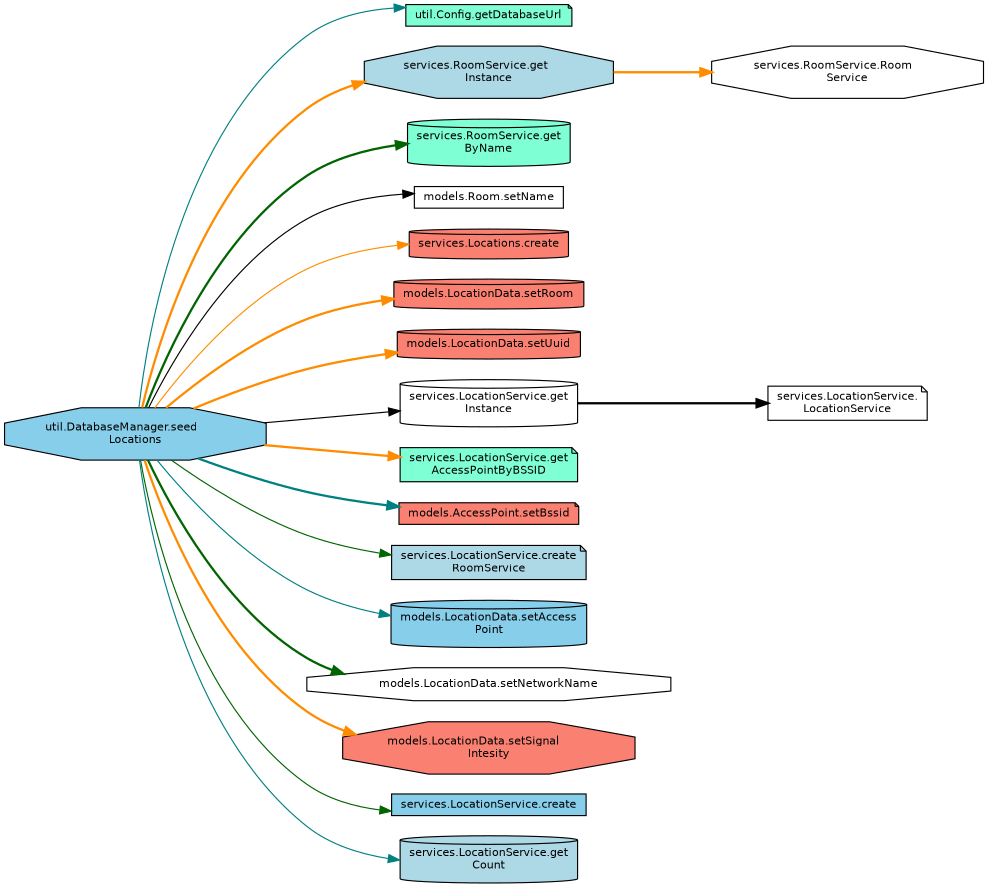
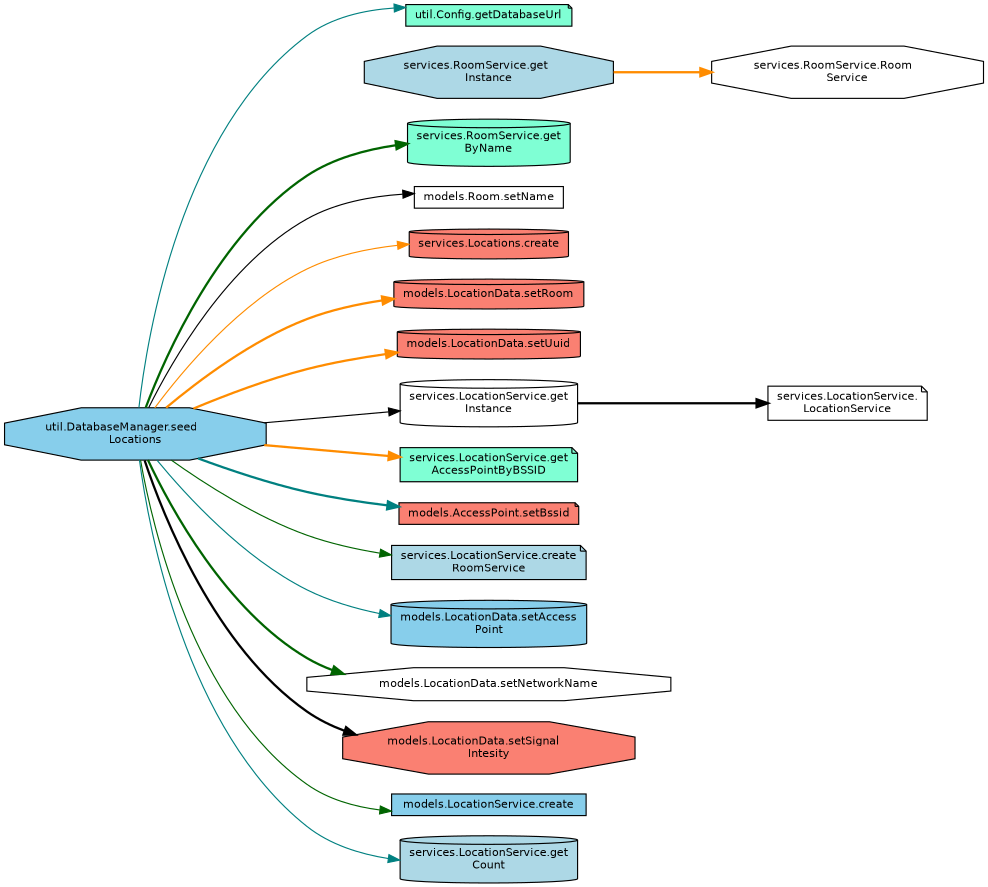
  digraph {
    rankdir=LR
    node [color=black fillcolor=white fontname=Helvetica fontsize=10 shape=cylinder style=filled]
    edge [color=darkorange fontname=Helvetica fontsize=10 labelfontname=Helvetica labelfontsize=10 style=bold]
    n1 [fillcolor=skyblue fontcolor=black height=0.2 label="util.DatabaseManager.seed\lLocations" shape=octagon width=0.4]
    n2 [fillcolor=aquamarine height=0.2 label="util.Config.getDatabaseUrl" shape=note width=0.4]
    n3 [fillcolor=lightblue height=0.2 label="services.RoomService.get\lInstance" shape=octagon width=0.4]
    n4 [fillcolor=aquamarine height=0.2 label="services.RoomService.get\lByName" width=0.4]
    n5 [height=0.2 label="models.Room.setName" shape=box width=0.4]
    n6 [fillcolor=salmon height=0.2 label="services.Locations.create" width=0.4]
    n7 [fillcolor=salmon height=0.2 label="models.LocationData.setRoom" width=0.4]
    n8 [fillcolor=salmon height=0.2 label="models.LocationData.setUuid" width=0.4]
    n9 [height=0.2 label="services.LocationService.get\lInstance" width=0.4]
    n10 [fillcolor=aquamarine height=0.2 label="services.LocationService.get\lAccessPointByBSSID" shape=note width=0.4]
    n11 [fillcolor=salmon height=0.2 label="models.AccessPoint.setBssid" shape=note width=0.4]
    n12 [fillcolor=lightblue height=0.2 label="services.LocationService.create\lRoomService" shape=note width=0.4]
    n13 [fillcolor=skyblue height=0.2 label="models.LocationData.setAccess\lPoint" width=0.4]
    n14 [height=0.2 label="models.LocationData.setNetworkName" shape=octagon width=0.4]
    n15 [fillcolor=salmon height=0.2 label="models.LocationData.setSignal\lIntesity" shape=octagon width=0.4]
-   n16 [fillcolor=skyblue height=0.2 label="services.LocationService.create" shape=box width=0.4]
+   n16 [fillcolor=skyblue height=0.2 label="models.LocationService.create" shape=box width=0.4]
    n17 [fillcolor=lightblue height=0.2 label="services.LocationService.get\lCount" width=0.4]
    n18 [height=0.2 label="services.RoomService.Room\lService" shape=octagon width=0.4]
    n19 [height=0.2 label="services.LocationService.\lLocationService" shape=note width=0.4]
    n1 -> n2 [color=teal style=solid]
-   n1 -> n3
    n1 -> n4 [color=darkgreen]
    n1 -> n5 [color=black style=solid]
    n1 -> n6 [style=solid]
    n1 -> n7
    n1 -> n8
    n1 -> n9 [color=black style=solid]
    n1 -> n10
    n1 -> n11 [color=teal]
    n1 -> n12 [color=darkgreen style=solid]
    n1 -> n13 [color=teal style=solid]
    n1 -> n14 [color=darkgreen]
-   n1 -> n15
+   n1 -> n15 [color=black]
    n1 -> n16 [color=darkgreen style=solid]
    n1 -> n17 [color=teal style=solid]
    n3 -> n18
    n9 -> n19 [color=black]
  }
